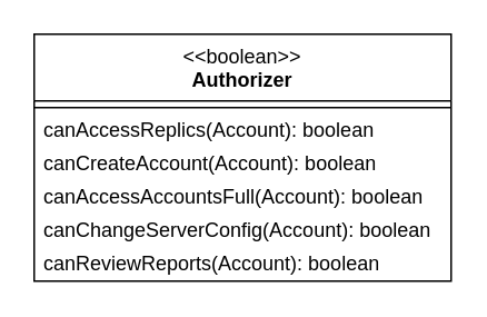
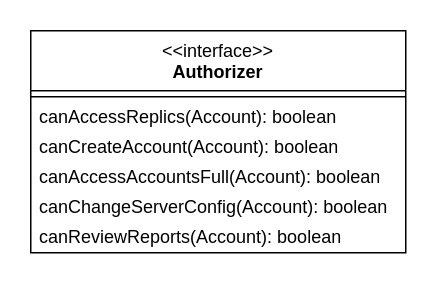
  <mxCell id="0" />
  <mxCell id="1" parent="0" />
- <mxCell id="2" value="&amp;lt;&amp;lt;boolean&amp;gt;&amp;gt;&lt;br&gt;&lt;b&gt;Authorizer&lt;/b&gt;&lt;div&gt;&lt;br/&gt;&lt;/div&gt;" style="swimlane;fontStyle=0;align=center;verticalAlign=top;childLayout=stackLayout;horizontal=1;startSize=40;horizontalStack=0;resizeParent=1;resizeParentMax=0;resizeLast=0;collapsible=0;marginBottom=0;html=1;whiteSpace=wrap;" vertex="1" parent="1"><mxGeometry x="20" y="20" width="250" height="148" as="geometry" /></mxCell>
+ <mxCell id="2" value="&amp;lt;&amp;lt;interface&amp;gt;&amp;gt;&lt;br&gt;&lt;b&gt;Authorizer&lt;/b&gt;&lt;div&gt;&lt;br/&gt;&lt;/div&gt;" style="swimlane;fontStyle=0;align=center;verticalAlign=top;childLayout=stackLayout;horizontal=1;startSize=40;horizontalStack=0;resizeParent=1;resizeParentMax=0;resizeLast=0;collapsible=0;marginBottom=0;html=1;whiteSpace=wrap;" vertex="1" parent="1"><mxGeometry x="20" y="20" width="250" height="148" as="geometry" /></mxCell>
  <mxCell id="3" value="" style="line;strokeWidth=1;fillColor=none;align=left;verticalAlign=middle;spacingTop=-1;spacingLeft=3;spacingRight=3;rotatable=0;labelPosition=right;points=[];portConstraint=eastwest;" vertex="1" parent="2"><mxGeometry y="40" width="250" height="8" as="geometry" /></mxCell>
  <mxCell id="4" value="canAccessReplics(Account): boolean" style="text;html=1;strokeColor=none;fillColor=none;align=left;verticalAlign=middle;spacingLeft=4;spacingRight=4;overflow=hidden;rotatable=0;points=[[0,0.5],[1,0.5]];portConstraint=eastwest;whiteSpace=wrap;" vertex="1" parent="2"><mxGeometry y="48" width="250" height="20" as="geometry" /></mxCell>
  <mxCell id="5" value="canCreateAccount(Account): boolean" style="text;html=1;strokeColor=none;fillColor=none;align=left;verticalAlign=middle;spacingLeft=4;spacingRight=4;overflow=hidden;rotatable=0;points=[[0,0.5],[1,0.5]];portConstraint=eastwest;whiteSpace=wrap;" vertex="1" parent="2"><mxGeometry y="68" width="250" height="20" as="geometry" /></mxCell>
  <mxCell id="6" value="canAccessAccountsFull(Account): boolean" style="text;html=1;strokeColor=none;fillColor=none;align=left;verticalAlign=middle;spacingLeft=4;spacingRight=4;overflow=hidden;rotatable=0;points=[[0,0.5],[1,0.5]];portConstraint=eastwest;whiteSpace=wrap;" vertex="1" parent="2"><mxGeometry y="88" width="250" height="20" as="geometry" /></mxCell>
  <mxCell id="7" value="canChangeServerConfig(Account): boolean" style="text;html=1;strokeColor=none;fillColor=none;align=left;verticalAlign=middle;spacingLeft=4;spacingRight=4;overflow=hidden;rotatable=0;points=[[0,0.5],[1,0.5]];portConstraint=eastwest;whiteSpace=wrap;" vertex="1" parent="2"><mxGeometry y="108" width="250" height="20" as="geometry" /></mxCell>
  <mxCell id="8" value="canReviewReports(Account): boolean" style="text;html=1;strokeColor=none;fillColor=none;align=left;verticalAlign=middle;spacingLeft=4;spacingRight=4;overflow=hidden;rotatable=0;points=[[0,0.5],[1,0.5]];portConstraint=eastwest;whiteSpace=wrap;" vertex="1" parent="2"><mxGeometry y="128" width="250" height="20" as="geometry" /></mxCell>
